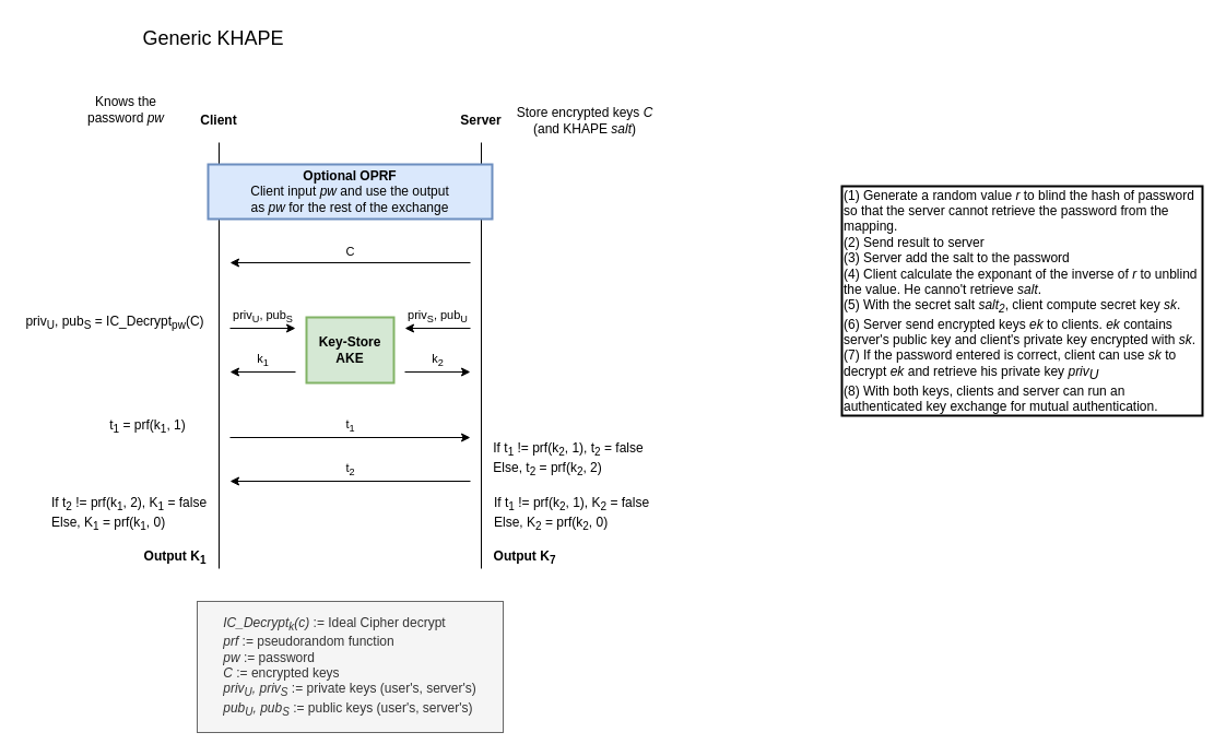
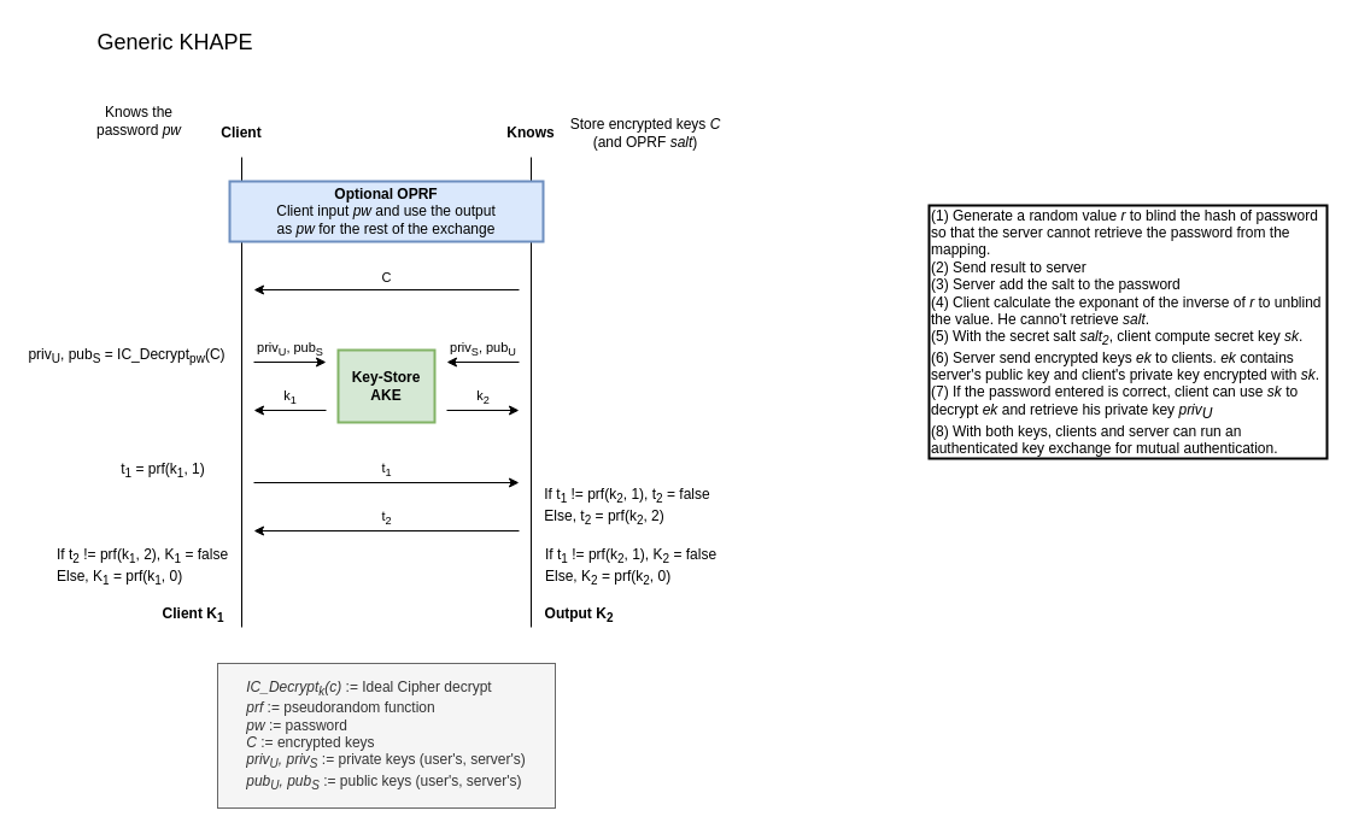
  <mxCell id="0" />
  <mxCell id="1" parent="0" />
  <mxCell id="2" value="&lt;b&gt;Client&lt;/b&gt;" style="text;html=1;strokeColor=none;fillColor=none;align=center;verticalAlign=middle;whiteSpace=wrap;rounded=0;" parent="1" vertex="1"><mxGeometry x="170" y="100" width="60" height="20" as="geometry" /></mxCell>
- <mxCell id="3" value="&lt;b&gt;Server&lt;/b&gt;" style="text;html=1;strokeColor=none;fillColor=none;align=center;verticalAlign=middle;whiteSpace=wrap;rounded=0;" parent="1" vertex="1"><mxGeometry x="410" y="100" width="60" height="20" as="geometry" /></mxCell>
+ <mxCell id="3" value="&lt;b&gt;Knows&lt;/b&gt;" style="text;html=1;strokeColor=none;fillColor=none;align=center;verticalAlign=middle;whiteSpace=wrap;rounded=0;" parent="1" vertex="1"><mxGeometry x="410" y="100" width="60" height="20" as="geometry" /></mxCell>
  <mxCell id="4" value="" style="endArrow=none;html=1;" parent="1" edge="1"><mxGeometry width="50" height="50" relative="1" as="geometry"><mxPoint x="200" y="520" as="sourcePoint" /><mxPoint x="200" y="130" as="targetPoint" /></mxGeometry></mxCell>
  <mxCell id="5" value="C" style="endArrow=classic;html=1;labelBackgroundColor=none;" parent="1" edge="1"><mxGeometry y="-10" width="50" height="50" relative="1" as="geometry"><mxPoint x="430" y="240" as="sourcePoint" /><mxPoint x="210" y="240" as="targetPoint" /><mxPoint as="offset" /></mxGeometry></mxCell>
  <mxCell id="6" value="" style="endArrow=none;html=1;" parent="1" edge="1"><mxGeometry width="50" height="50" relative="1" as="geometry"><mxPoint x="440" y="520" as="sourcePoint" /><mxPoint x="440" y="130" as="targetPoint" /></mxGeometry></mxCell>
- <mxCell id="7" value="&lt;span style=&quot;font-family: helvetica; font-size: 12px; font-style: normal; font-weight: 400; letter-spacing: normal; text-align: center; text-indent: 0px; text-transform: none; word-spacing: 0px; display: inline; float: none;&quot;&gt;Store &lt;/span&gt;&lt;span style=&quot;font-family: helvetica; font-size: 12px; font-style: normal; font-weight: 400; letter-spacing: normal; text-align: center; text-indent: 0px; text-transform: none; word-spacing: 0px; display: inline; float: none;&quot;&gt;encrypted keys &lt;/span&gt;&lt;span style=&quot;font-family: helvetica; font-size: 12px; font-weight: 400; letter-spacing: normal; text-align: center; text-indent: 0px; text-transform: none; word-spacing: 0px; display: inline; float: none;&quot;&gt;&lt;i&gt;C &lt;/i&gt;(and KHAPE &lt;i&gt;salt&lt;/i&gt;)&lt;/span&gt;" style="text;html=1;strokeColor=none;fillColor=none;align=center;verticalAlign=middle;whiteSpace=wrap;rounded=0;fontColor=#000000;labelBackgroundColor=none;" parent="1" vertex="1"><mxGeometry x="470" y="90" width="130" height="40" as="geometry" /></mxCell>
+ <mxCell id="7" value="&lt;span style=&quot;font-family: helvetica; font-size: 12px; font-style: normal; font-weight: 400; letter-spacing: normal; text-align: center; text-indent: 0px; text-transform: none; word-spacing: 0px; display: inline; float: none;&quot;&gt;Store &lt;/span&gt;&lt;span style=&quot;font-family: helvetica; font-size: 12px; font-style: normal; font-weight: 400; letter-spacing: normal; text-align: center; text-indent: 0px; text-transform: none; word-spacing: 0px; display: inline; float: none;&quot;&gt;encrypted keys &lt;/span&gt;&lt;span style=&quot;font-family: helvetica; font-size: 12px; font-weight: 400; letter-spacing: normal; text-align: center; text-indent: 0px; text-transform: none; word-spacing: 0px; display: inline; float: none;&quot;&gt;&lt;i&gt;C &lt;/i&gt;(and OPRF &lt;i&gt;salt&lt;/i&gt;)&lt;/span&gt;" style="text;html=1;strokeColor=none;fillColor=none;align=center;verticalAlign=middle;whiteSpace=wrap;rounded=0;fontColor=#000000;labelBackgroundColor=none;" parent="1" vertex="1"><mxGeometry x="470" y="90" width="130" height="40" as="geometry" /></mxCell>
  <mxCell id="8" value="Knows the password &lt;i&gt;pw&lt;/i&gt;" style="text;html=1;strokeColor=none;fillColor=none;align=center;verticalAlign=middle;whiteSpace=wrap;rounded=0;fontColor=#000000;" parent="1" vertex="1"><mxGeometry x="75" y="80" width="80" height="40" as="geometry" /></mxCell>
  <mxCell id="9" value="&lt;b&gt;Key-Store AKE&lt;br&gt;&lt;/b&gt;" style="rounded=0;whiteSpace=wrap;html=1;fillColor=#d5e8d4;strokeColor=#82b366;strokeWidth=2;" parent="1" vertex="1"><mxGeometry x="280" y="290" width="80" height="60" as="geometry" /></mxCell>
  <mxCell id="10" value="&lt;div style=&quot;text-align: left&quot;&gt;&lt;font style=&quot;font-size: 12px&quot;&gt;&lt;i&gt;IC_Decrypt&lt;sub&gt;k&lt;/sub&gt;(c)&lt;/i&gt; := Ideal Cipher decrypt&lt;/font&gt;&lt;/div&gt;&lt;div style=&quot;text-align: left&quot;&gt;&lt;i&gt;prf&lt;/i&gt;&amp;nbsp;:= pseudorandom function&lt;/div&gt;&lt;div style=&quot;text-align: left&quot;&gt;&lt;i&gt;pw&lt;/i&gt;&amp;nbsp;:= password&lt;/div&gt;&lt;div style=&quot;text-align: left&quot;&gt;&lt;font style=&quot;font-size: 12px&quot;&gt;&lt;i&gt;C&lt;/i&gt; := encrypted keys&lt;/font&gt;&lt;/div&gt;&lt;div style=&quot;text-align: left&quot;&gt;&lt;font style=&quot;font-size: 12px&quot;&gt;&lt;i&gt;&lt;span&gt;priv&lt;/span&gt;&lt;sub&gt;U&lt;/sub&gt;&lt;span&gt;, priv&lt;/span&gt;&lt;sub&gt;S&lt;/sub&gt;&lt;/i&gt;&amp;nbsp;:= private keys (user's, server's)&lt;/font&gt;&lt;/div&gt;&lt;div style=&quot;text-align: left&quot;&gt;&lt;font style=&quot;font-size: 12px&quot;&gt;&lt;i&gt;pub&lt;sub&gt;U&lt;/sub&gt;, pub&lt;sub&gt;S&lt;/sub&gt;&lt;/i&gt;&amp;nbsp;:= public keys (user's, server's)&lt;/font&gt;&lt;/div&gt;" style="rounded=0;whiteSpace=wrap;html=1;shadow=0;fontColor=#333333;strokeColor=#666666;strokeWidth=1;fillColor=#f5f5f5;" parent="1" vertex="1"><mxGeometry x="180" y="550" width="280" height="120" as="geometry" /></mxCell>
  <mxCell id="11" value="(1) Generate a random value &lt;i&gt;r&lt;/i&gt;&amp;nbsp;to blind the hash of password so that the server cannot retrieve the password from the mapping.&lt;br&gt;(2) Send result to server&lt;br&gt;(3) Server add the salt to the password&lt;br&gt;(4) Client calculate the exponant of the inverse of &lt;i&gt;r&lt;/i&gt;&amp;nbsp;to unblind the value. He canno't retrieve &lt;i&gt;salt&lt;/i&gt;.&lt;br&gt;(5) With the secret salt &lt;i&gt;salt&lt;sub&gt;2&lt;/sub&gt;&lt;/i&gt;, client compute secret key &lt;i&gt;sk&lt;/i&gt;.&lt;br&gt;(6) Server send encrypted keys &lt;i&gt;ek&lt;/i&gt; to clients. &lt;i&gt;ek&lt;/i&gt;&amp;nbsp;contains server's public key and client's private key encrypted with &lt;i&gt;sk&lt;/i&gt;.&lt;br&gt;(7) If the password entered is correct, client can use &lt;i&gt;sk&lt;/i&gt;&amp;nbsp;to decrypt &lt;i&gt;ek&lt;/i&gt;&amp;nbsp;and retrieve his private key &lt;i&gt;priv&lt;/i&gt;&lt;i style=&quot;vertical-align: sub&quot;&gt;U&lt;br&gt;&lt;/i&gt;(8) With both keys, clients and server can run an authenticated key exchange for mutual authentication." style="rounded=0;whiteSpace=wrap;html=1;shadow=0;fontColor=#000000;strokeColor=default;strokeWidth=2;fillColor=none;gradientColor=none;align=left;" parent="1" vertex="1"><mxGeometry x="770" y="170" width="330" height="210" as="geometry" /></mxCell>
- <mxCell id="12" value="&lt;font style=&quot;font-size: 18px&quot;&gt;Generic KHAPE&lt;/font&gt;" style="text;html=1;strokeColor=none;fillColor=none;align=center;verticalAlign=middle;whiteSpace=wrap;rounded=0;" parent="1" vertex="1"><mxGeometry x="90" y="20" width="210" height="30" as="geometry" /></mxCell>
+ <mxCell id="12" value="&lt;font style=&quot;font-size: 18px&quot;&gt;Generic KHAPE&lt;/font&gt;" style="text;html=1;strokeColor=none;fillColor=none;align=center;verticalAlign=middle;whiteSpace=wrap;rounded=0;" parent="1" vertex="1"><mxGeometry x="40" y="20" width="210" height="30" as="geometry" /></mxCell>
  <mxCell id="13" value="priv&lt;sub&gt;U&lt;/sub&gt;, pub&lt;sub&gt;S&lt;/sub&gt; = IC_Decrypt&lt;sub&gt;pw&lt;/sub&gt;(C)" style="text;html=1;strokeColor=none;fillColor=none;align=center;verticalAlign=middle;whiteSpace=wrap;rounded=0;" vertex="1" parent="1"><mxGeometry x="20" y="285" width="170" height="20" as="geometry" /></mxCell>
  <mxCell id="14" value="priv&lt;sub&gt;U&lt;/sub&gt;, pub&lt;sub&gt;S&lt;/sub&gt;" style="endArrow=classic;html=1;labelBackgroundColor=none;" edge="1" parent="1"><mxGeometry y="10" width="50" height="50" relative="1" as="geometry"><mxPoint x="210" y="300" as="sourcePoint" /><mxPoint x="270" y="300" as="targetPoint" /><mxPoint as="offset" /></mxGeometry></mxCell>
  <mxCell id="15" value="priv&lt;sub&gt;S&lt;/sub&gt;, pub&lt;sub&gt;U&lt;/sub&gt;" style="endArrow=classic;html=1;labelBackgroundColor=none;" edge="1" parent="1"><mxGeometry y="-10" width="50" height="50" relative="1" as="geometry"><mxPoint x="430" y="300" as="sourcePoint" /><mxPoint x="370" y="300" as="targetPoint" /><mxPoint as="offset" /></mxGeometry></mxCell>
  <mxCell id="16" value="k&lt;sub&gt;2&lt;/sub&gt;" style="endArrow=classic;html=1;labelBackgroundColor=none;" edge="1" parent="1"><mxGeometry y="10" width="50" height="50" relative="1" as="geometry"><mxPoint x="370" y="340" as="sourcePoint" /><mxPoint x="430" y="340" as="targetPoint" /><mxPoint as="offset" /></mxGeometry></mxCell>
  <mxCell id="17" value="k&lt;sub&gt;1&lt;/sub&gt;" style="endArrow=classic;html=1;labelBackgroundColor=none;" edge="1" parent="1"><mxGeometry y="-10" width="50" height="50" relative="1" as="geometry"><mxPoint x="270" y="340" as="sourcePoint" /><mxPoint x="210" y="340" as="targetPoint" /><mxPoint as="offset" /></mxGeometry></mxCell>
  <mxCell id="18" value="t&lt;sub&gt;1&lt;/sub&gt;" style="endArrow=classic;html=1;labelBackgroundColor=none;" edge="1" parent="1"><mxGeometry y="10" width="50" height="50" relative="1" as="geometry"><mxPoint x="210" y="400" as="sourcePoint" /><mxPoint x="430" y="400" as="targetPoint" /><mxPoint as="offset" /></mxGeometry></mxCell>
  <mxCell id="19" value="t&lt;sub&gt;1&lt;/sub&gt; = prf(k&lt;sub&gt;1&lt;/sub&gt;, 1)" style="text;html=1;strokeColor=none;fillColor=none;align=center;verticalAlign=middle;whiteSpace=wrap;rounded=0;" vertex="1" parent="1"><mxGeometry x="95" y="380" width="80" height="20" as="geometry" /></mxCell>
  <mxCell id="20" value="If t&lt;sub&gt;1&lt;/sub&gt;&amp;nbsp;!= prf(k&lt;sub&gt;2&lt;/sub&gt;, 1), t&lt;sub&gt;2&lt;/sub&gt; = false&lt;br&gt;&lt;div style=&quot;text-align: left&quot;&gt;&lt;span&gt;Else, t&lt;/span&gt;&lt;sub&gt;2&lt;/sub&gt;&lt;span&gt; = prf(k&lt;/span&gt;&lt;sub&gt;2&lt;/sub&gt;&lt;span&gt;, 2)&lt;/span&gt;&lt;/div&gt;" style="text;html=1;strokeColor=none;fillColor=none;align=center;verticalAlign=middle;whiteSpace=wrap;rounded=0;" vertex="1" parent="1"><mxGeometry x="450" y="400" width="140" height="40" as="geometry" /></mxCell>
  <mxCell id="21" value="t&lt;sub&gt;2&lt;/sub&gt;" style="endArrow=classic;html=1;labelBackgroundColor=none;" edge="1" parent="1"><mxGeometry y="-10" width="50" height="50" relative="1" as="geometry"><mxPoint x="430" y="440" as="sourcePoint" /><mxPoint x="210" y="440" as="targetPoint" /><mxPoint as="offset" /></mxGeometry></mxCell>
  <mxCell id="22" value="If t&lt;sub&gt;2&lt;/sub&gt;&amp;nbsp;!= prf(k&lt;sub&gt;1&lt;/sub&gt;, 2), K&lt;sub&gt;1&lt;/sub&gt;&amp;nbsp;= false&lt;br&gt;Else, K&lt;sub&gt;1&lt;/sub&gt; = prf(k&lt;sub&gt;1&lt;/sub&gt;, 0)" style="text;html=1;strokeColor=none;fillColor=none;align=left;verticalAlign=middle;whiteSpace=wrap;rounded=0;" vertex="1" parent="1"><mxGeometry x="45" y="450" width="145" height="40" as="geometry" /></mxCell>
  <mxCell id="23" value="&lt;b&gt;Optional OPRF&lt;/b&gt;&lt;br&gt;Client input &lt;i&gt;pw&lt;/i&gt;&amp;nbsp;and use the output &lt;br&gt;as&amp;nbsp;&lt;i&gt;pw&lt;/i&gt;&amp;nbsp;for the rest of the exchange" style="rounded=0;whiteSpace=wrap;html=1;fillColor=#dae8fc;strokeColor=#6c8ebf;strokeWidth=2;" vertex="1" parent="1"><mxGeometry x="190" y="150" width="260" height="50" as="geometry" /></mxCell>
  <mxCell id="24" value="If t&lt;sub&gt;1&lt;/sub&gt;&amp;nbsp;!= prf(k&lt;sub&gt;2&lt;/sub&gt;, 1), K&lt;sub&gt;2&lt;/sub&gt; = false&lt;br&gt;&lt;div style=&quot;&quot;&gt;&lt;span&gt;Else, K&lt;/span&gt;&lt;sub&gt;2&lt;/sub&gt;&lt;span&gt; = prf(k&lt;/span&gt;&lt;sub&gt;2&lt;/sub&gt;&lt;span&gt;, 0)&lt;/span&gt;&lt;/div&gt;" style="text;html=1;strokeColor=none;fillColor=none;align=left;verticalAlign=middle;whiteSpace=wrap;rounded=0;" vertex="1" parent="1"><mxGeometry x="450" y="450" width="150" height="40" as="geometry" /></mxCell>
- <mxCell id="25" value="Output K&lt;sub&gt;1&lt;/sub&gt;" style="text;html=1;strokeColor=none;fillColor=none;align=center;verticalAlign=middle;whiteSpace=wrap;rounded=0;fontStyle=1" vertex="1" parent="1"><mxGeometry x="130" y="500" width="60" height="20" as="geometry" /></mxCell>
- <mxCell id="26" value="Output K&lt;sub&gt;7&lt;/sub&gt;" style="text;html=1;strokeColor=none;fillColor=none;align=center;verticalAlign=middle;whiteSpace=wrap;rounded=0;fontStyle=1" vertex="1" parent="1"><mxGeometry x="450" y="500" width="60" height="20" as="geometry" /></mxCell>
+ <mxCell id="25" value="Client K&lt;sub&gt;1&lt;/sub&gt;" style="text;html=1;strokeColor=none;fillColor=none;align=center;verticalAlign=middle;whiteSpace=wrap;rounded=0;fontStyle=1" vertex="1" parent="1"><mxGeometry x="130" y="500" width="60" height="20" as="geometry" /></mxCell>
+ <mxCell id="26" value="Output K&lt;sub&gt;2&lt;/sub&gt;" style="text;html=1;strokeColor=none;fillColor=none;align=center;verticalAlign=middle;whiteSpace=wrap;rounded=0;fontStyle=1" vertex="1" parent="1"><mxGeometry x="450" y="500" width="60" height="20" as="geometry" /></mxCell>
